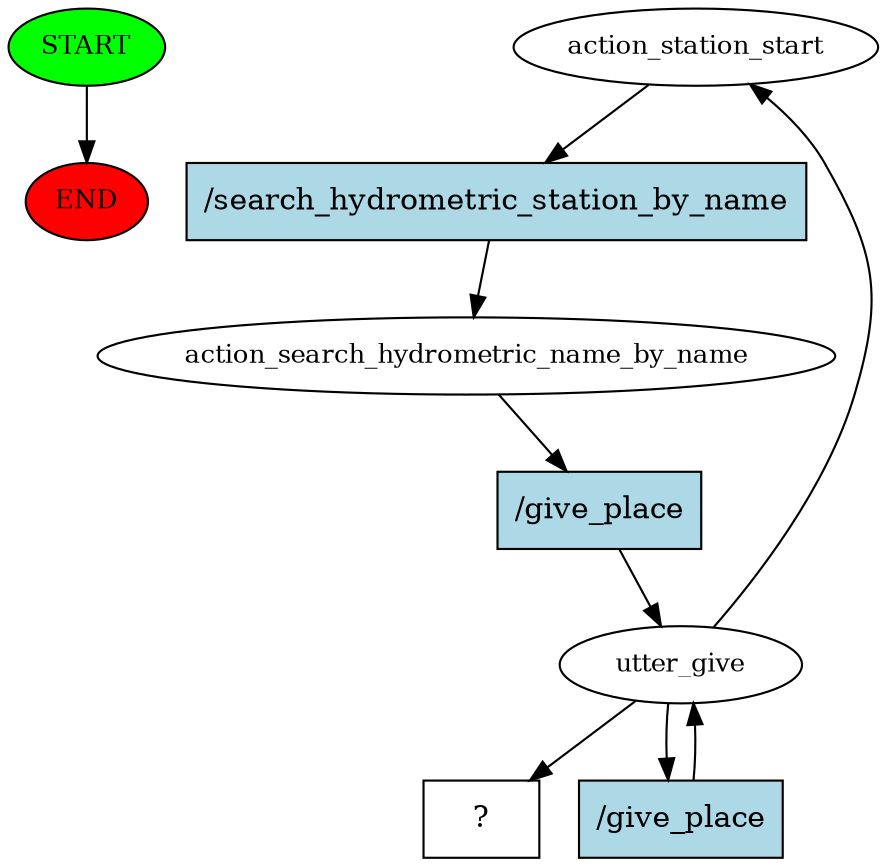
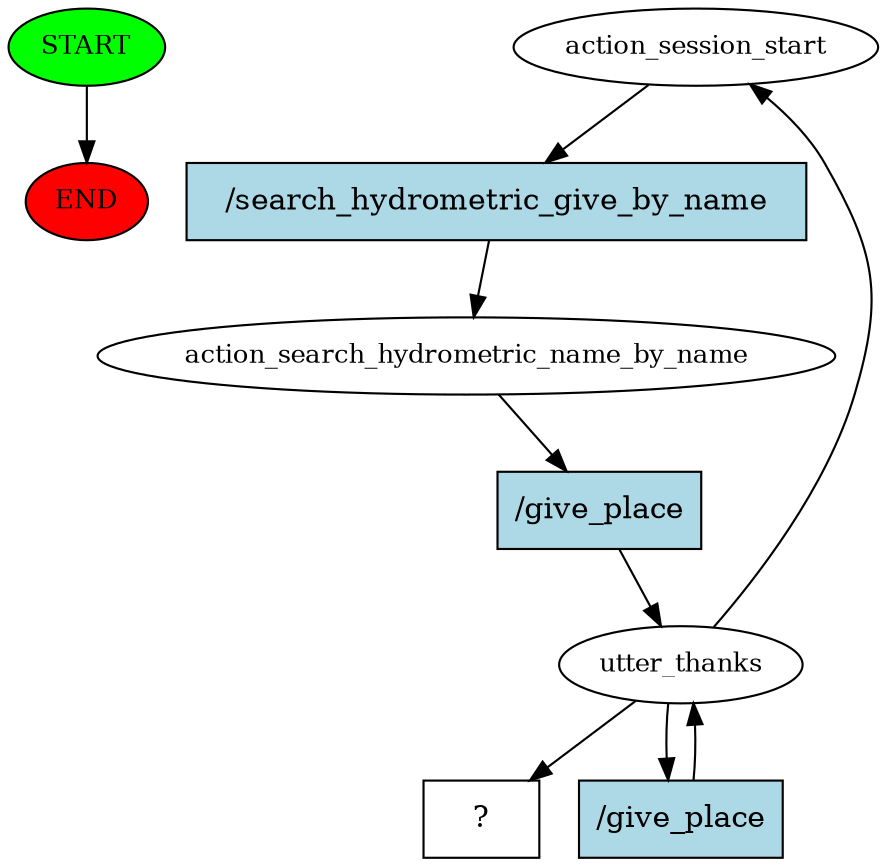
  digraph {
    node [fontsize=12 style=filled]
    n1 [fillcolor=green label=START]
    n2 [fillcolor=red label=END]
-   n3 [label=action_station_start style=""]
-   n4 [fillcolor=lightblue label="/search_hydrometric_station_by_name" shape=rect fontsize=""]
+   n3 [label=action_session_start style=""]
+   n4 [fillcolor=lightblue label="/search_hydrometric_give_by_name" shape=rect fontsize=""]
    n5 [label=action_search_hydrometric_name_by_name style=""]
    n6 [fillcolor=lightblue label="/give_place" shape=rect fontsize=""]
-   n7 [label=utter_give style=""]
+   n7 [label=utter_thanks style=""]
    n8 [label="  ?  " shape=rect fontsize="" style=""]
    n9 [fillcolor=lightblue label="/give_place" shape=rect fontsize=""]
    n1 -> n2
    n3 -> n4
    n4 -> n5
    n5 -> n6
    n6 -> n7
    n7 -> n3
    n7 -> n8
    n7 -> n9
    n9 -> n7
  }
